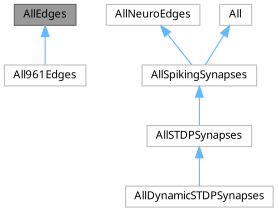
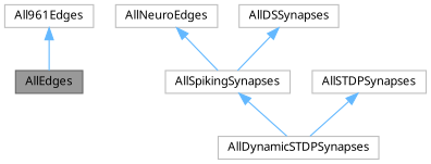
  digraph {
    fontname="Noto Sans"
    node [color=grey75 fillcolor=white fontname="Noto Sans" fontsize=10 shape=box style=filled]
    edge [color=steelblue1 dir=back fontname="Noto Sans" fontsize=10 labelfontname=Helvetica labelfontsize=10 style=solid]
    n1 [color=gray40 fillcolor=grey60 fontcolor=black height=0.2 label=AllEdges width=0.4]
    n2 [height=0.2 label=All961Edges width=0.4]
    n3 [height=0.2 label=AllNeuroEdges width=0.4]
    n4 [height=0.2 label=AllSpikingSynapses width=0.4]
    n5 [height=0.2 label=AllSTDPSynapses width=0.4]
-   n6 [height=0.2 label=All width=0.4]
+   n6 [height=0.2 label=AllDSSynapses width=0.4]
    n7 [height=0.2 label=AllDynamicSTDPSynapses width=0.4]
-   n1 -> n2
+   n2 -> n1
    n3 -> n4
-   n4 -> n5
+   n4 -> n7
    n5 -> n7
    n6 -> n4
  }
